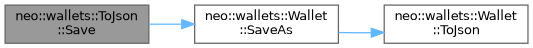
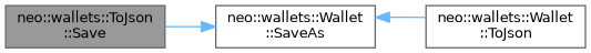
  digraph {
    rankdir=LR
    node [color=grey40 fillcolor=white fontname=Helvetica fontsize=10 shape=box style=filled]
    edge [color=steelblue1 fontname=Helvetica fontsize=10 labelfontname=Helvetica labelfontsize=10 style=solid]
    n1 [color=gray40 fillcolor=grey60 fontcolor=black height=0.2 label="neo::wallets::ToJson\l::Save" width=0.4]
    n2 [height=0.2 label="neo::wallets::Wallet\l::SaveAs" width=0.4]
    n3 [height=0.2 label="neo::wallets::Wallet\l::ToJson" width=0.4]
    n1 -> n2
-   n2 -> n3
+   n3 -> n2
  }
